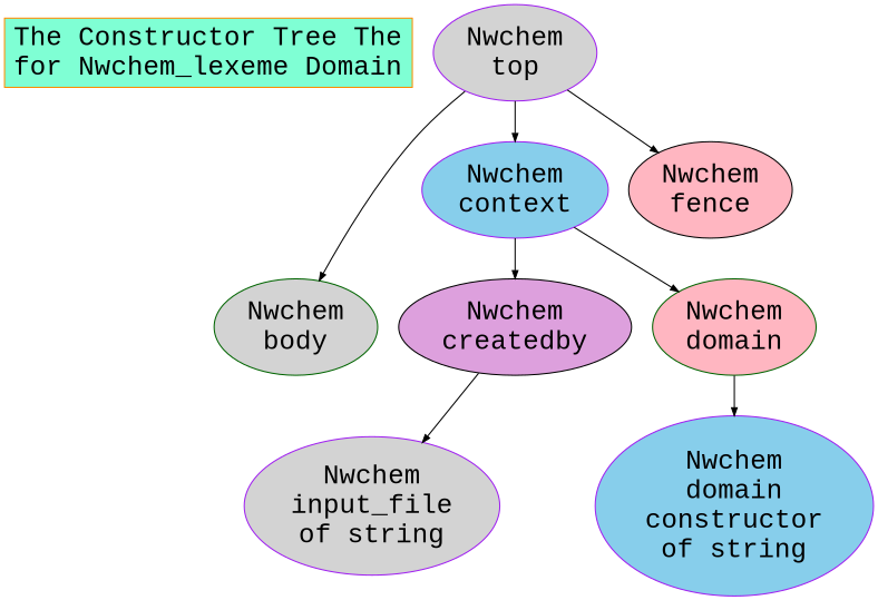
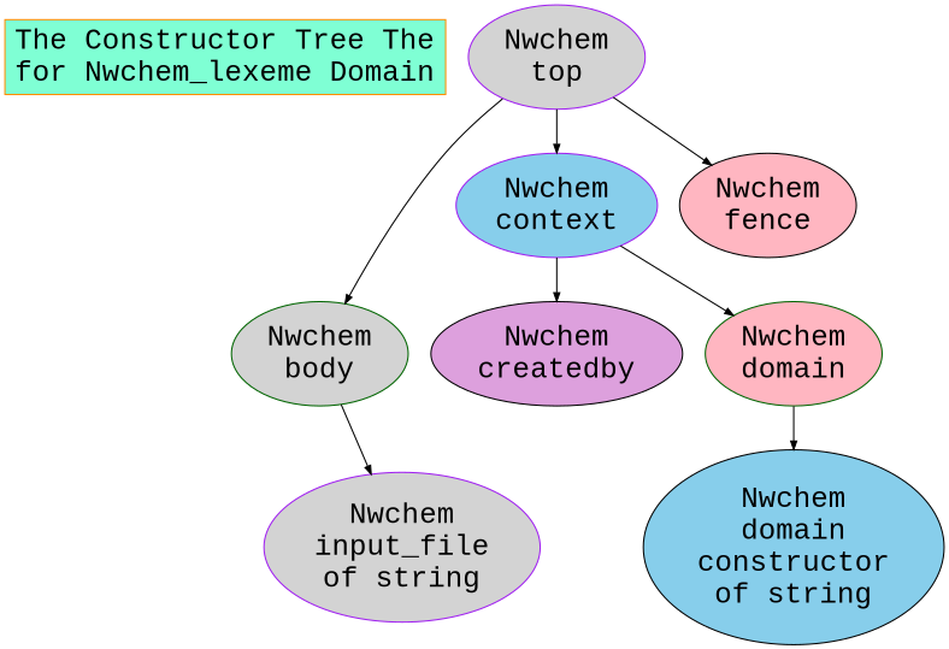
  digraph {
    fontname="Liberation Mono"
    node [color=purple fillcolor=lightgrey fontcolor=black fontname="Liberation Mono" fontsize=24 style=filled]
    edge [arrowsize=0.7 dir=down fontname="Liberation Mono" fontsize=12]
    n1 [color=darkorange fillcolor=aquamarine label="The Constructor Tree The\nfor Nwchem_lexeme Domain" shape=record]
    "Nwchem\ntop"
    "Nwchem\nbody" [color=darkgreen]
    "Nwchem\ncontext" [fillcolor=skyblue]
    "Nwchem\nfence" [color=black fillcolor=lightpink]
    "Nwchem\ncreatedby" [color=black fillcolor=plum]
    "Nwchem\ndomain" [color=darkgreen fillcolor=lightpink]
    "Nwchem\ninput_file\nof string"
-   "Nwchem\ndomain\nconstructor\nof string" [fillcolor=skyblue]
+   "Nwchem\ndomain\nconstructor\nof string" [color=black fillcolor=skyblue]
    "Nwchem\ntop" -> "Nwchem\nbody"
    "Nwchem\ntop" -> "Nwchem\ncontext"
    "Nwchem\ntop" -> "Nwchem\nfence"
    "Nwchem\ncontext" -> "Nwchem\ncreatedby"
    "Nwchem\ncontext" -> "Nwchem\ndomain"
-   "Nwchem\ncreatedby" -> "Nwchem\ninput_file\nof string"
+   "Nwchem\nbody" -> "Nwchem\ninput_file\nof string"
    "Nwchem\ndomain" -> "Nwchem\ndomain\nconstructor\nof string"
  }
